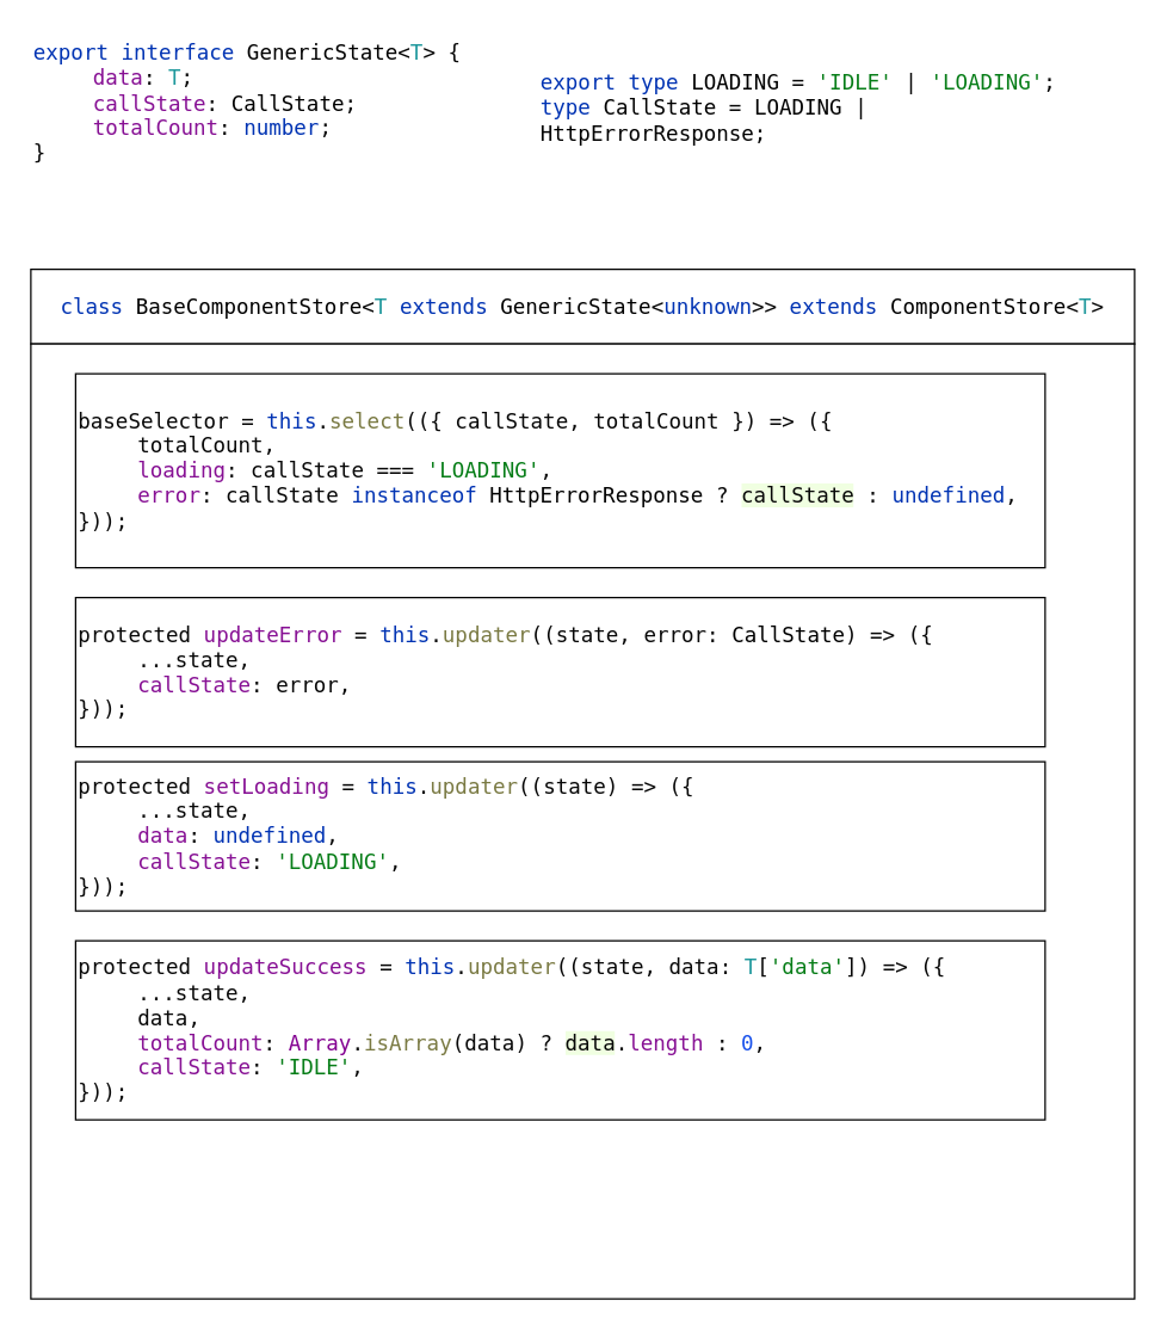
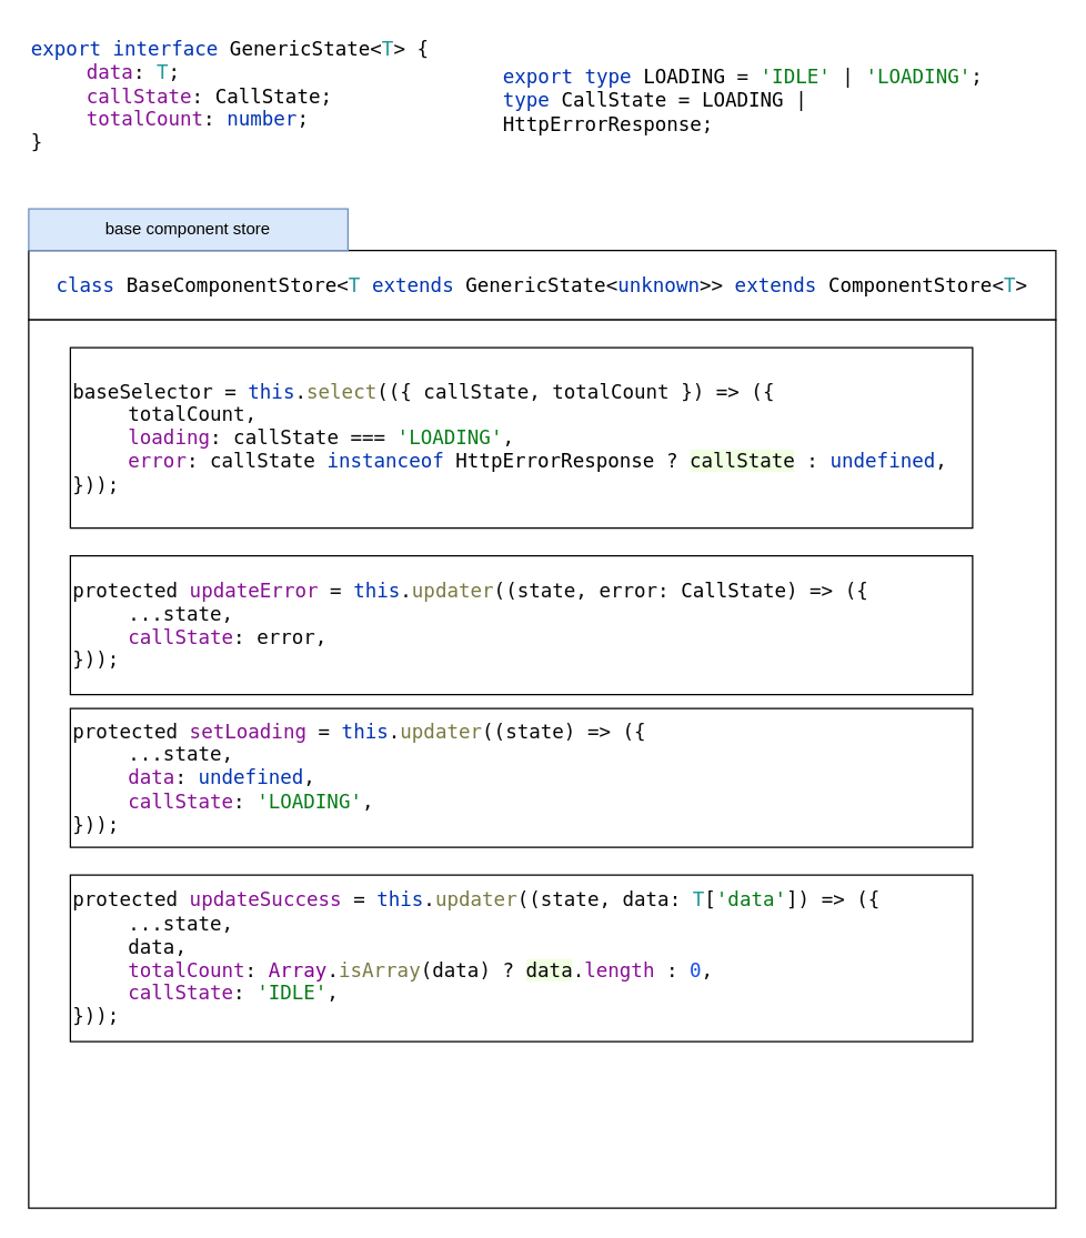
  <mxCell id="0" />
  <mxCell id="1" parent="0" />
  <mxCell id="2" value="&lt;div style=&quot;background-color: rgb(255, 255, 255); color: rgb(8, 8, 8); font-family: &amp;quot;Comic Mono&amp;quot;, monospace; font-size: 10.5pt;&quot;&gt;&lt;span style=&quot;color:#0033b3;&quot;&gt;class &lt;/span&gt;&lt;span style=&quot;color:#000000;&quot;&gt;BaseComponentStore&lt;/span&gt;&amp;lt;&lt;span style=&quot;color:#20999d;&quot;&gt;T &lt;/span&gt;&lt;span style=&quot;color:#0033b3;&quot;&gt;extends &lt;/span&gt;&lt;span style=&quot;color:#000000;&quot;&gt;GenericState&lt;/span&gt;&amp;lt;&lt;span style=&quot;color:#0033b3;&quot;&gt;unknown&lt;/span&gt;&amp;gt;&amp;gt; &lt;span style=&quot;color:#0033b3;&quot;&gt;extends &lt;/span&gt;&lt;span style=&quot;color:#000000;&quot;&gt;ComponentStore&lt;/span&gt;&amp;lt;&lt;span style=&quot;color:#20999d;&quot;&gt;T&lt;/span&gt;&amp;gt;&lt;/div&gt;" style="rounded=0;whiteSpace=wrap;html=1;align=center;" vertex="1" parent="1"><mxGeometry x="20" y="180" width="740" height="50" as="geometry" /></mxCell>
+ <mxCell id="3" value="base component store" style="text;html=1;strokeColor=#6c8ebf;fillColor=#dae8fc;align=center;verticalAlign=middle;whiteSpace=wrap;rounded=0;" vertex="1" parent="1"><mxGeometry x="20" y="150" width="230" height="30" as="geometry" /></mxCell>
  <mxCell id="4" value="" style="rounded=0;whiteSpace=wrap;html=1;" vertex="1" parent="1"><mxGeometry x="20" y="230" width="740" height="640" as="geometry" /></mxCell>
  <mxCell id="5" value="&lt;div style=&quot;background-color: rgb(255, 255, 255); color: rgb(8, 8, 8); font-family: &amp;quot;Comic Mono&amp;quot;, monospace; font-size: 10.5pt;&quot;&gt;baseSelector = &lt;span style=&quot;color:#0033b3;&quot;&gt;this&lt;/span&gt;.&lt;span style=&quot;color:#7a7a43;&quot;&gt;select&lt;/span&gt;(({ callState, totalCount }) =&amp;gt; ({&lt;br&gt;&lt;/div&gt;&lt;blockquote style=&quot;margin: 0 0 0 40px; border: none; padding: 0px;&quot;&gt;&lt;div style=&quot;background-color: rgb(255, 255, 255); color: rgb(8, 8, 8); font-family: &amp;quot;Comic Mono&amp;quot;, monospace; font-size: 10.5pt;&quot;&gt;  totalCount,&lt;/div&gt;&lt;div style=&quot;background-color: rgb(255, 255, 255); color: rgb(8, 8, 8); font-family: &amp;quot;Comic Mono&amp;quot;, monospace; font-size: 10.5pt;&quot;&gt;&lt;span style=&quot;color:#871094;&quot;&gt;loading&lt;/span&gt;: callState === &lt;span style=&quot;color:#067d17;&quot;&gt;'LOADING'&lt;/span&gt;,&lt;/div&gt;&lt;div style=&quot;background-color: rgb(255, 255, 255); color: rgb(8, 8, 8); font-family: &amp;quot;Comic Mono&amp;quot;, monospace; font-size: 10.5pt;&quot;&gt;&lt;span style=&quot;color:#871094;&quot;&gt;error&lt;/span&gt;: callState &lt;span style=&quot;color:#0033b3;&quot;&gt;instanceof &lt;/span&gt;&lt;span style=&quot;color:#000000;&quot;&gt;HttpErrorResponse &lt;/span&gt;? &lt;span style=&quot;background-color:#f0ffe1;&quot;&gt;callState&lt;/span&gt; : &lt;span style=&quot;color:#0033b3;&quot;&gt;undefined&lt;/span&gt;,&lt;/div&gt;&lt;/blockquote&gt;&lt;div style=&quot;background-color: rgb(255, 255, 255); color: rgb(8, 8, 8); font-family: &amp;quot;Comic Mono&amp;quot;, monospace; font-size: 10.5pt;&quot;&gt;}));&lt;/div&gt;" style="rounded=0;whiteSpace=wrap;html=1;align=left;" vertex="1" parent="1"><mxGeometry x="50" y="250" width="650" height="130" as="geometry" /></mxCell>
  <mxCell id="6" value="&lt;div style=&quot;background-color: rgb(255, 255, 255); color: rgb(8, 8, 8); font-family: &amp;quot;Comic Mono&amp;quot;, monospace; font-size: 10.5pt;&quot;&gt;&lt;div style=&quot;font-size: 10.5pt;&quot;&gt;protected &lt;span style=&quot;color:#871094;&quot;&gt;updateError &lt;/span&gt;= &lt;span style=&quot;color:#0033b3;&quot;&gt;this&lt;/span&gt;.&lt;span style=&quot;color:#7a7a43;&quot;&gt;updater&lt;/span&gt;((state, error: &lt;span style=&quot;color:#000000;&quot;&gt;CallState&lt;/span&gt;) =&amp;gt; ({&lt;br&gt;&lt;/div&gt;&lt;/div&gt;&lt;blockquote style=&quot;margin: 0 0 0 40px; border: none; padding: 0px;&quot;&gt;&lt;div style=&quot;background-color: rgb(255, 255, 255); color: rgb(8, 8, 8); font-family: &amp;quot;Comic Mono&amp;quot;, monospace; font-size: 10.5pt;&quot;&gt;&lt;div style=&quot;font-size: 10.5pt;&quot;&gt;  ...state,&lt;/div&gt;&lt;/div&gt;&lt;div style=&quot;background-color: rgb(255, 255, 255); color: rgb(8, 8, 8); font-family: &amp;quot;Comic Mono&amp;quot;, monospace; font-size: 10.5pt;&quot;&gt;&lt;div style=&quot;font-size: 10.5pt;&quot;&gt;&lt;span style=&quot;color:#871094;&quot;&gt;callState&lt;/span&gt;: error,&lt;/div&gt;&lt;/div&gt;&lt;/blockquote&gt;&lt;div style=&quot;background-color: rgb(255, 255, 255); color: rgb(8, 8, 8); font-family: &amp;quot;Comic Mono&amp;quot;, monospace; font-size: 10.5pt;&quot;&gt;&lt;div style=&quot;font-size: 10.5pt;&quot;&gt;}));&lt;/div&gt;&lt;/div&gt;" style="rounded=0;whiteSpace=wrap;html=1;align=left;" vertex="1" parent="1"><mxGeometry x="50" y="400" width="650" height="100" as="geometry" /></mxCell>
  <mxCell id="7" value="&lt;div style=&quot;background-color: rgb(255, 255, 255); color: rgb(8, 8, 8); font-family: &amp;quot;Comic Mono&amp;quot;, monospace; font-size: 10.5pt;&quot;&gt;&lt;div style=&quot;font-size: 10.5pt;&quot;&gt;&lt;div style=&quot;font-size: 10.5pt;&quot;&gt;protected &lt;span style=&quot;color:#871094;&quot;&gt;setLoading &lt;/span&gt;= &lt;span style=&quot;color:#0033b3;&quot;&gt;this&lt;/span&gt;.&lt;span style=&quot;color:#7a7a43;&quot;&gt;updater&lt;/span&gt;((state) =&amp;gt; ({&lt;br&gt;&lt;/div&gt;&lt;/div&gt;&lt;/div&gt;&lt;blockquote style=&quot;margin: 0 0 0 40px; border: none; padding: 0px;&quot;&gt;&lt;div style=&quot;background-color: rgb(255, 255, 255); color: rgb(8, 8, 8); font-family: &amp;quot;Comic Mono&amp;quot;, monospace; font-size: 10.5pt;&quot;&gt;&lt;div style=&quot;font-size: 10.5pt;&quot;&gt;&lt;div style=&quot;font-size: 10.5pt;&quot;&gt;  ...state,&lt;/div&gt;&lt;/div&gt;&lt;/div&gt;&lt;div style=&quot;background-color: rgb(255, 255, 255); color: rgb(8, 8, 8); font-family: &amp;quot;Comic Mono&amp;quot;, monospace; font-size: 10.5pt;&quot;&gt;&lt;div style=&quot;font-size: 10.5pt;&quot;&gt;&lt;div style=&quot;font-size: 10.5pt;&quot;&gt;&lt;span style=&quot;color:#871094;&quot;&gt;data&lt;/span&gt;: &lt;span style=&quot;color:#0033b3;&quot;&gt;undefined&lt;/span&gt;,&lt;/div&gt;&lt;/div&gt;&lt;/div&gt;&lt;div style=&quot;background-color: rgb(255, 255, 255); color: rgb(8, 8, 8); font-family: &amp;quot;Comic Mono&amp;quot;, monospace; font-size: 10.5pt;&quot;&gt;&lt;div style=&quot;font-size: 10.5pt;&quot;&gt;&lt;div style=&quot;font-size: 10.5pt;&quot;&gt;&lt;span style=&quot;color:#871094;&quot;&gt;callState&lt;/span&gt;: &lt;span style=&quot;color:#067d17;&quot;&gt;'LOADING'&lt;/span&gt;,&lt;/div&gt;&lt;/div&gt;&lt;/div&gt;&lt;/blockquote&gt;&lt;div style=&quot;background-color: rgb(255, 255, 255); color: rgb(8, 8, 8); font-family: &amp;quot;Comic Mono&amp;quot;, monospace; font-size: 10.5pt;&quot;&gt;&lt;div style=&quot;font-size: 10.5pt;&quot;&gt;&lt;div style=&quot;font-size: 10.5pt;&quot;&gt;}));&lt;/div&gt;&lt;/div&gt;&lt;/div&gt;" style="rounded=0;whiteSpace=wrap;html=1;align=left;" vertex="1" parent="1"><mxGeometry x="50" y="510" width="650" height="100" as="geometry" /></mxCell>
  <mxCell id="8" value="&lt;div style=&quot;background-color: rgb(255, 255, 255); color: rgb(8, 8, 8); font-family: &amp;quot;Comic Mono&amp;quot;, monospace; font-size: 10.5pt;&quot;&gt;&lt;div style=&quot;font-size: 10.5pt;&quot;&gt;&lt;div style=&quot;font-size: 10.5pt;&quot;&gt;&lt;div style=&quot;font-size: 10.5pt;&quot;&gt;protected &lt;span style=&quot;color:#871094;&quot;&gt;updateSuccess &lt;/span&gt;= &lt;span style=&quot;color:#0033b3;&quot;&gt;this&lt;/span&gt;.&lt;span style=&quot;color:#7a7a43;&quot;&gt;updater&lt;/span&gt;((state, data: &lt;span style=&quot;color:#20999d;&quot;&gt;T&lt;/span&gt;[&lt;span style=&quot;color:#067d17;&quot;&gt;'data'&lt;/span&gt;]) =&amp;gt; ({&lt;br&gt;&lt;/div&gt;&lt;/div&gt;&lt;/div&gt;&lt;/div&gt;&lt;blockquote style=&quot;margin: 0 0 0 40px; border: none; padding: 0px;&quot;&gt;&lt;div style=&quot;background-color: rgb(255, 255, 255); color: rgb(8, 8, 8); font-family: &amp;quot;Comic Mono&amp;quot;, monospace; font-size: 10.5pt;&quot;&gt;&lt;div style=&quot;font-size: 10.5pt;&quot;&gt;&lt;div style=&quot;font-size: 10.5pt;&quot;&gt;&lt;div style=&quot;font-size: 10.5pt;&quot;&gt;  ...state,&lt;/div&gt;&lt;/div&gt;&lt;/div&gt;&lt;/div&gt;&lt;div style=&quot;background-color: rgb(255, 255, 255); color: rgb(8, 8, 8); font-family: &amp;quot;Comic Mono&amp;quot;, monospace; font-size: 10.5pt;&quot;&gt;&lt;div style=&quot;font-size: 10.5pt;&quot;&gt;&lt;div style=&quot;font-size: 10.5pt;&quot;&gt;&lt;div style=&quot;font-size: 10.5pt;&quot;&gt;  data,&lt;/div&gt;&lt;/div&gt;&lt;/div&gt;&lt;/div&gt;&lt;div style=&quot;background-color: rgb(255, 255, 255); color: rgb(8, 8, 8); font-family: &amp;quot;Comic Mono&amp;quot;, monospace; font-size: 10.5pt;&quot;&gt;&lt;div style=&quot;font-size: 10.5pt;&quot;&gt;&lt;div style=&quot;font-size: 10.5pt;&quot;&gt;&lt;div style=&quot;font-size: 10.5pt;&quot;&gt;&lt;span style=&quot;color:#871094;&quot;&gt;totalCount&lt;/span&gt;: &lt;span style=&quot;color:#830091;&quot;&gt;Array&lt;/span&gt;.&lt;span style=&quot;color:#7a7a43;&quot;&gt;isArray&lt;/span&gt;(data) ? &lt;span style=&quot;background-color:#f0ffe1;&quot;&gt;data&lt;/span&gt;.&lt;span style=&quot;color:#871094;&quot;&gt;length &lt;/span&gt;: &lt;span style=&quot;color:#1750eb;&quot;&gt;0&lt;/span&gt;,&lt;/div&gt;&lt;/div&gt;&lt;/div&gt;&lt;/div&gt;&lt;div style=&quot;background-color: rgb(255, 255, 255); color: rgb(8, 8, 8); font-family: &amp;quot;Comic Mono&amp;quot;, monospace; font-size: 10.5pt;&quot;&gt;&lt;div style=&quot;font-size: 10.5pt;&quot;&gt;&lt;div style=&quot;font-size: 10.5pt;&quot;&gt;&lt;div style=&quot;font-size: 10.5pt;&quot;&gt;&lt;span style=&quot;color:#871094;&quot;&gt;callState&lt;/span&gt;: &lt;span style=&quot;color:#067d17;&quot;&gt;'IDLE'&lt;/span&gt;,&lt;/div&gt;&lt;/div&gt;&lt;/div&gt;&lt;/div&gt;&lt;/blockquote&gt;&lt;div style=&quot;background-color: rgb(255, 255, 255); color: rgb(8, 8, 8); font-family: &amp;quot;Comic Mono&amp;quot;, monospace; font-size: 10.5pt;&quot;&gt;&lt;div style=&quot;font-size: 10.5pt;&quot;&gt;&lt;div style=&quot;font-size: 10.5pt;&quot;&gt;&lt;div style=&quot;font-size: 10.5pt;&quot;&gt;}));&lt;/div&gt;&lt;/div&gt;&lt;/div&gt;&lt;/div&gt;" style="rounded=0;whiteSpace=wrap;html=1;align=left;" vertex="1" parent="1"><mxGeometry x="50" y="630" width="650" height="120" as="geometry" /></mxCell>
  <mxCell id="9" value="&lt;div style=&quot;background-color: rgb(255, 255, 255); color: rgb(8, 8, 8); font-family: &amp;quot;Comic Mono&amp;quot;, monospace; font-size: 10.5pt;&quot;&gt;&lt;span style=&quot;color:#0033b3;&quot;&gt;export interface &lt;/span&gt;&lt;span style=&quot;color:#000000;&quot;&gt;GenericState&lt;/span&gt;&amp;lt;&lt;span style=&quot;color:#20999d;&quot;&gt;T&lt;/span&gt;&amp;gt; {&lt;br&gt;  &lt;/div&gt;&lt;blockquote style=&quot;margin: 0 0 0 40px; border: none; padding: 0px;&quot;&gt;&lt;div style=&quot;background-color: rgb(255, 255, 255); color: rgb(8, 8, 8); font-family: &amp;quot;Comic Mono&amp;quot;, monospace; font-size: 10.5pt;&quot;&gt;&lt;span style=&quot;color:#871094;&quot;&gt;data&lt;/span&gt;: &lt;span style=&quot;color:#20999d;&quot;&gt;T&lt;/span&gt;;&lt;/div&gt;&lt;div style=&quot;background-color: rgb(255, 255, 255); color: rgb(8, 8, 8); font-family: &amp;quot;Comic Mono&amp;quot;, monospace; font-size: 10.5pt;&quot;&gt;&lt;span style=&quot;color:#871094;&quot;&gt;callState&lt;/span&gt;: &lt;span style=&quot;color:#000000;&quot;&gt;CallState&lt;/span&gt;;&lt;/div&gt;&lt;div style=&quot;background-color: rgb(255, 255, 255); color: rgb(8, 8, 8); font-family: &amp;quot;Comic Mono&amp;quot;, monospace; font-size: 10.5pt;&quot;&gt;&lt;span style=&quot;color:#871094;&quot;&gt;totalCount&lt;/span&gt;: &lt;span style=&quot;color:#0033b3;&quot;&gt;number&lt;/span&gt;;&lt;/div&gt;&lt;/blockquote&gt;&lt;div style=&quot;background-color: rgb(255, 255, 255); color: rgb(8, 8, 8); font-family: &amp;quot;Comic Mono&amp;quot;, monospace; font-size: 10.5pt;&quot;&gt;}&lt;/div&gt;" style="text;whiteSpace=wrap;html=1;" vertex="1" parent="1"><mxGeometry x="20" y="20" width="290" height="110" as="geometry" /></mxCell>
  <mxCell id="10" value="&lt;div style=&quot;background-color: rgb(255, 255, 255); color: rgb(8, 8, 8); font-family: &amp;quot;Comic Mono&amp;quot;, monospace; font-size: 10.5pt;&quot;&gt;&lt;span style=&quot;color:#0033b3;&quot;&gt;export type &lt;/span&gt;&lt;span style=&quot;color:#000000;&quot;&gt;LOADING &lt;/span&gt;= &lt;span style=&quot;color:#067d17;&quot;&gt;'IDLE' &lt;/span&gt;| &lt;span style=&quot;color:#067d17;&quot;&gt;'LOADING'&lt;/span&gt;;&lt;br&gt;&lt;span style=&quot;color:#0033b3;&quot;&gt;type &lt;/span&gt;&lt;span style=&quot;color:#000000;&quot;&gt;CallState &lt;/span&gt;= &lt;span style=&quot;color:#000000;&quot;&gt;LOADING &lt;/span&gt;| &lt;span style=&quot;color:#000000;&quot;&gt;HttpErrorResponse&lt;/span&gt;;&lt;/div&gt;" style="text;whiteSpace=wrap;html=1;" vertex="1" parent="1"><mxGeometry x="360" y="40" width="380" height="60" as="geometry" /></mxCell>
